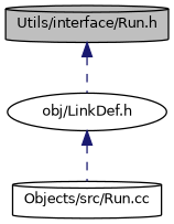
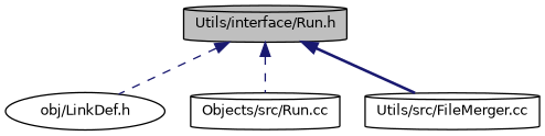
  digraph {
    node [color=black fillcolor=white fontname=Helvetica fontsize=10 shape=cylinder style=filled]
    edge [color=midnightblue dir=back fontname=Helvetica fontsize=10 labelfontname=Helvetica labelfontsize=10 style=dashed]
    n1 [fillcolor=grey75 fontcolor=black height=0.2 label="Utils/interface/Run.h" width=0.4]
    n2 [height=0.2 label="obj/LinkDef.h" shape=ellipse width=0.4]
    n3 [height=0.2 label="Objects/src/Run.cc" width=0.4]
+   n4 [height=0.2 label="Utils/src/FileMerger.cc" width=0.4]
    n1 -> n2
-   n2 -> n3
+   n1 -> n3
+   n1 -> n4 [style=bold]
  }
